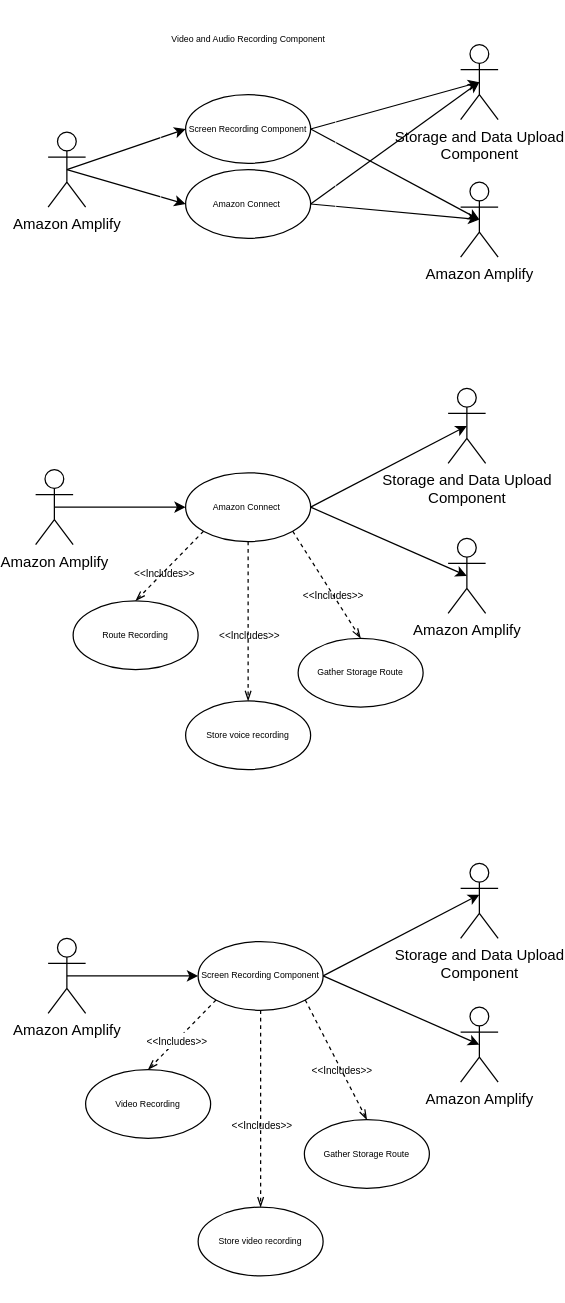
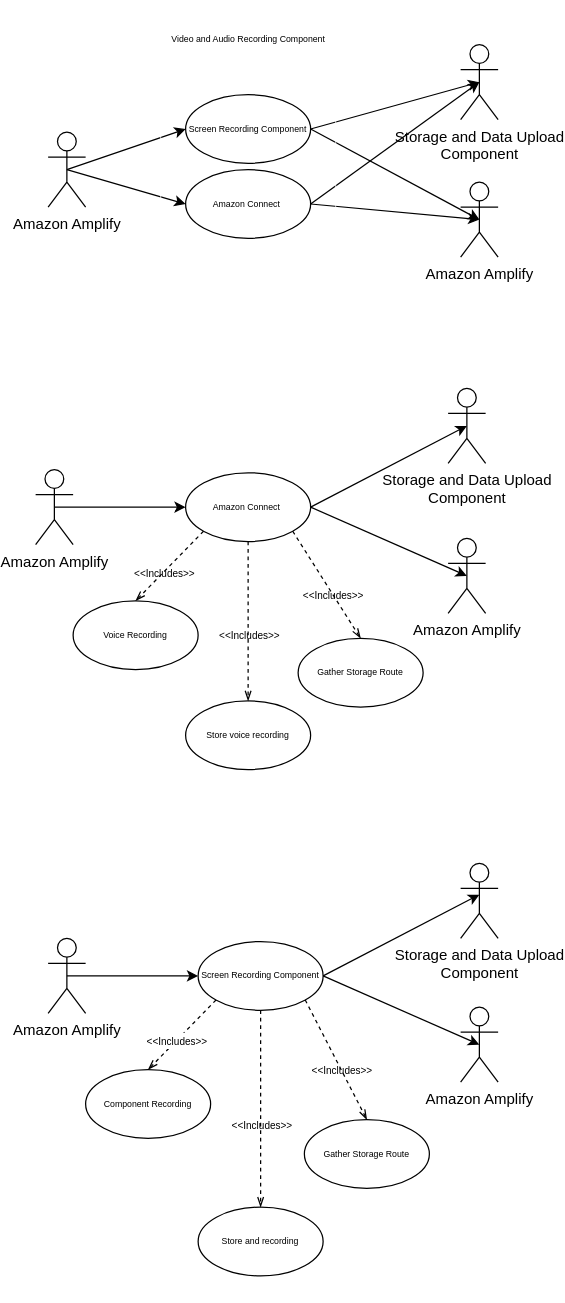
  <mxCell id="0" />
  <mxCell id="1" parent="0" />
  <mxCell id="2" style="edgeStyle=none;html=1;exitX=0.5;exitY=0.5;exitDx=0;exitDy=0;exitPerimeter=0;entryX=0;entryY=0.5;entryDx=0;entryDy=0;fontSize=7;" parent="1" source="4" target="14" edge="1"><mxGeometry relative="1" as="geometry" /></mxCell>
  <mxCell id="3" style="edgeStyle=none;html=1;exitX=0.5;exitY=0.5;exitDx=0;exitDy=0;exitPerimeter=0;entryX=0;entryY=0.5;entryDx=0;entryDy=0;fontSize=7;" parent="1" source="5" target="15" edge="1"><mxGeometry relative="1" as="geometry" /></mxCell>
  <mxCell id="4" value="Amazon Amplify" style="shape=umlActor;verticalLabelPosition=bottom;verticalAlign=top;html=1;fillColor=none;" parent="1" vertex="1"><mxGeometry x="20" y="375" width="30" height="60" as="geometry" /></mxCell>
  <mxCell id="5" value="Amazon Amplify" style="shape=umlActor;verticalLabelPosition=bottom;verticalAlign=top;html=1;fillColor=none;" parent="1" vertex="1"><mxGeometry x="30" y="750" width="30" height="60" as="geometry" /></mxCell>
  <mxCell id="6" style="edgeStyle=none;html=1;exitX=1;exitY=0.5;exitDx=0;exitDy=0;entryX=0.5;entryY=0.5;entryDx=0;entryDy=0;entryPerimeter=0;fontSize=7;" parent="1" source="14" target="18" edge="1"><mxGeometry relative="1" as="geometry" /></mxCell>
  <mxCell id="7" style="edgeStyle=none;html=1;exitX=1;exitY=0.5;exitDx=0;exitDy=0;entryX=0.5;entryY=0.5;entryDx=0;entryDy=0;entryPerimeter=0;fontSize=7;" parent="1" source="15" target="17" edge="1"><mxGeometry relative="1" as="geometry" /></mxCell>
  <mxCell id="8" style="edgeStyle=none;html=1;exitX=1;exitY=0.5;exitDx=0;exitDy=0;entryX=0.5;entryY=0.5;entryDx=0;entryDy=0;entryPerimeter=0;fontSize=7;" parent="1" source="14" target="16" edge="1"><mxGeometry relative="1" as="geometry" /></mxCell>
  <mxCell id="9" style="edgeStyle=none;html=1;exitX=1;exitY=0.5;exitDx=0;exitDy=0;entryX=0.5;entryY=0.5;entryDx=0;entryDy=0;entryPerimeter=0;fontSize=7;" parent="1" source="15" edge="1"><mxGeometry relative="1" as="geometry"><mxPoint x="375" y="715" as="targetPoint" /></mxGeometry></mxCell>
  <mxCell id="10" style="edgeStyle=none;html=1;exitX=0;exitY=1;exitDx=0;exitDy=0;entryX=0.5;entryY=0;entryDx=0;entryDy=0;dashed=1;endArrow=openThin;endFill=0;" parent="1" source="14" target="20" edge="1"><mxGeometry relative="1" as="geometry" /></mxCell>
  <mxCell id="11" value="&lt;font style=&quot;font-size: 8px&quot;&gt;&amp;lt;&amp;lt;Includes&amp;gt;&amp;gt;&lt;/font&gt;" style="edgeLabel;html=1;align=center;verticalAlign=middle;resizable=0;points=[];labelBackgroundColor=none;" parent="10" vertex="1" connectable="0"><mxGeometry x="0.154" relative="1" as="geometry"><mxPoint as="offset" /></mxGeometry></mxCell>
  <mxCell id="12" style="edgeStyle=none;html=1;exitX=0;exitY=1;exitDx=0;exitDy=0;entryX=0.5;entryY=0;entryDx=0;entryDy=0;dashed=1;endArrow=openThin;endFill=0;" parent="1" source="15" target="19" edge="1"><mxGeometry relative="1" as="geometry" /></mxCell>
  <mxCell id="13" value="&lt;font style=&quot;font-size: 8px&quot;&gt;&amp;lt;&amp;lt;Includes&amp;gt;&amp;gt;&lt;/font&gt;" style="edgeLabel;html=1;align=center;verticalAlign=middle;resizable=0;points=[];labelBackgroundColor=default;" parent="12" connectable="0" vertex="1"><mxGeometry x="0.154" relative="1" as="geometry"><mxPoint as="offset" /></mxGeometry></mxCell>
  <mxCell id="14" value="Amazon Connect " style="ellipse;fontSize=7;fillColor=none;" parent="1" vertex="1"><mxGeometry x="140" y="377.5" width="100" height="55" as="geometry" /></mxCell>
  <mxCell id="15" value="Screen Recording Component" style="ellipse;fontSize=7;fillColor=none;" parent="1" vertex="1"><mxGeometry x="150" y="752.5" width="100" height="55" as="geometry" /></mxCell>
  <mxCell id="16" value="Storage and Data Upload&lt;br&gt;Component" style="shape=umlActor;verticalLabelPosition=bottom;verticalAlign=top;html=1;fillColor=none;" parent="1" vertex="1"><mxGeometry x="350" y="310" width="30" height="60" as="geometry" /></mxCell>
  <mxCell id="17" value="Amazon Amplify" style="shape=umlActor;verticalLabelPosition=bottom;verticalAlign=top;html=1;fillColor=none;" parent="1" vertex="1"><mxGeometry x="360" y="805" width="30" height="60" as="geometry" /></mxCell>
  <mxCell id="18" value="Amazon Amplify" style="shape=umlActor;verticalLabelPosition=bottom;verticalAlign=top;html=1;fillColor=none;" parent="1" vertex="1"><mxGeometry x="350" y="430" width="30" height="60" as="geometry" /></mxCell>
- <mxCell id="19" value="Video Recording" style="ellipse;fontSize=7;fillColor=none;" parent="1" vertex="1"><mxGeometry x="60" y="855" width="100" height="55" as="geometry" /></mxCell>
- <mxCell id="20" value="Route Recording" style="ellipse;fontSize=7;fillColor=none;" parent="1" vertex="1"><mxGeometry x="50" y="480" width="100" height="55" as="geometry" /></mxCell>
- <mxCell id="21" value="Store video recording" style="ellipse;fontSize=7;fillColor=none;" parent="1" vertex="1"><mxGeometry x="150" y="965" width="100" height="55" as="geometry" /></mxCell>
+ <mxCell id="19" value="Component Recording" style="ellipse;fontSize=7;fillColor=none;" parent="1" vertex="1"><mxGeometry x="60" y="855" width="100" height="55" as="geometry" /></mxCell>
+ <mxCell id="20" value="Voice Recording" style="ellipse;fontSize=7;fillColor=none;" parent="1" vertex="1"><mxGeometry x="50" y="480" width="100" height="55" as="geometry" /></mxCell>
+ <mxCell id="21" value="Store and recording" style="ellipse;fontSize=7;fillColor=none;" parent="1" vertex="1"><mxGeometry x="150" y="965" width="100" height="55" as="geometry" /></mxCell>
  <mxCell id="22" value="Store voice recording" style="ellipse;fontSize=7;fillColor=none;" parent="1" vertex="1"><mxGeometry x="140" y="560" width="100" height="55" as="geometry" /></mxCell>
  <mxCell id="23" style="edgeStyle=none;html=1;exitX=0.5;exitY=1;exitDx=0;exitDy=0;entryX=0.5;entryY=0;entryDx=0;entryDy=0;dashed=1;endArrow=openThin;endFill=0;" parent="1" source="15" target="21" edge="1"><mxGeometry relative="1" as="geometry"><mxPoint x="227.325" y="824.995" as="sourcePoint" /><mxPoint x="172.68" y="880.55" as="targetPoint" /></mxGeometry></mxCell>
  <mxCell id="24" value="&lt;font style=&quot;font-size: 8px&quot;&gt;&amp;lt;&amp;lt;Includes&amp;gt;&amp;gt;&lt;/font&gt;" style="edgeLabel;html=1;align=center;verticalAlign=middle;resizable=0;points=[];labelBackgroundColor=none;" parent="23" connectable="0" vertex="1"><mxGeometry x="0.154" relative="1" as="geometry"><mxPoint as="offset" /></mxGeometry></mxCell>
  <mxCell id="25" style="edgeStyle=none;html=1;exitX=0.5;exitY=1;exitDx=0;exitDy=0;entryX=0.5;entryY=0;entryDx=0;entryDy=0;dashed=1;endArrow=openThin;endFill=0;" parent="1" source="14" target="22" edge="1"><mxGeometry relative="1" as="geometry"><mxPoint x="217.325" y="449.995" as="sourcePoint" /><mxPoint x="162.68" y="505.55" as="targetPoint" /></mxGeometry></mxCell>
  <mxCell id="26" value="&lt;font style=&quot;font-size: 8px&quot;&gt;&amp;lt;&amp;lt;Includes&amp;gt;&amp;gt;&lt;/font&gt;" style="edgeLabel;html=1;align=center;verticalAlign=middle;resizable=0;points=[];labelBackgroundColor=none;" parent="25" vertex="1" connectable="0"><mxGeometry x="0.154" relative="1" as="geometry"><mxPoint as="offset" /></mxGeometry></mxCell>
  <mxCell id="27" value="Storage and Data Upload&lt;br&gt;Component" style="shape=umlActor;verticalLabelPosition=bottom;verticalAlign=top;html=1;fillColor=none;" parent="1" vertex="1"><mxGeometry x="360" y="690" width="30" height="60" as="geometry" /></mxCell>
  <mxCell id="28" value="Gather Storage Route" style="ellipse;fontSize=7;fillColor=none;" parent="1" vertex="1"><mxGeometry x="230" y="510" width="100" height="55" as="geometry" /></mxCell>
  <mxCell id="29" value="Gather Storage Route" style="ellipse;fontSize=7;fillColor=none;" parent="1" vertex="1"><mxGeometry x="235" y="895" width="100" height="55" as="geometry" /></mxCell>
  <mxCell id="30" style="edgeStyle=none;html=1;exitX=1;exitY=1;exitDx=0;exitDy=0;entryX=0.5;entryY=0;entryDx=0;entryDy=0;dashed=1;endArrow=openThin;endFill=0;" parent="1" source="14" target="28" edge="1"><mxGeometry relative="1" as="geometry"><mxPoint x="200" y="442.5" as="sourcePoint" /><mxPoint x="200" y="570" as="targetPoint" /></mxGeometry></mxCell>
  <mxCell id="31" value="&lt;font style=&quot;font-size: 8px&quot;&gt;&amp;lt;&amp;lt;Includes&amp;gt;&amp;gt;&lt;/font&gt;" style="edgeLabel;html=1;align=center;verticalAlign=middle;resizable=0;points=[];labelBackgroundColor=none;" parent="30" vertex="1" connectable="0"><mxGeometry x="0.154" relative="1" as="geometry"><mxPoint as="offset" /></mxGeometry></mxCell>
  <mxCell id="32" style="edgeStyle=none;html=1;exitX=1;exitY=1;exitDx=0;exitDy=0;entryX=0.5;entryY=0;entryDx=0;entryDy=0;dashed=1;endArrow=openThin;endFill=0;" parent="1" source="15" target="29" edge="1"><mxGeometry relative="1" as="geometry"><mxPoint x="210" y="817.5" as="sourcePoint" /><mxPoint x="210" y="975" as="targetPoint" /></mxGeometry></mxCell>
  <mxCell id="33" value="&lt;font style=&quot;font-size: 8px&quot;&gt;&amp;lt;&amp;lt;Includes&amp;gt;&amp;gt;&lt;/font&gt;" style="edgeLabel;html=1;align=center;verticalAlign=middle;resizable=0;points=[];labelBackgroundColor=none;" parent="32" connectable="0" vertex="1"><mxGeometry x="0.154" relative="1" as="geometry"><mxPoint as="offset" /></mxGeometry></mxCell>
  <mxCell id="34" style="edgeStyle=none;html=1;exitX=0.5;exitY=0.5;exitDx=0;exitDy=0;exitPerimeter=0;entryX=0;entryY=0.5;entryDx=0;entryDy=0;fontSize=7;" parent="1" source="36" target="39" edge="1"><mxGeometry relative="1" as="geometry" /></mxCell>
  <mxCell id="35" style="edgeStyle=none;html=1;exitX=0.5;exitY=0.5;exitDx=0;exitDy=0;exitPerimeter=0;entryX=0;entryY=0.5;entryDx=0;entryDy=0;fontSize=7;" parent="1" source="36" target="42" edge="1"><mxGeometry relative="1" as="geometry" /></mxCell>
  <mxCell id="36" value="Amazon Amplify" style="shape=umlActor;verticalLabelPosition=bottom;verticalAlign=top;html=1;fillColor=none;" parent="1" vertex="1"><mxGeometry x="30" y="105" width="30" height="60" as="geometry" /></mxCell>
  <mxCell id="37" style="edgeStyle=none;html=1;exitX=1;exitY=0.5;exitDx=0;exitDy=0;entryX=0.5;entryY=0.5;entryDx=0;entryDy=0;entryPerimeter=0;fontSize=7;" parent="1" source="39" target="43" edge="1"><mxGeometry relative="1" as="geometry" /></mxCell>
  <mxCell id="38" style="edgeStyle=none;html=1;exitX=1;exitY=0.5;exitDx=0;exitDy=0;entryX=0.5;entryY=0.5;entryDx=0;entryDy=0;entryPerimeter=0;fontSize=7;" parent="1" source="39" target="44" edge="1"><mxGeometry relative="1" as="geometry" /></mxCell>
  <mxCell id="39" value="Screen Recording Component" style="ellipse;fontSize=7;fillColor=none;" parent="1" vertex="1"><mxGeometry x="140" y="75" width="100" height="55" as="geometry" /></mxCell>
  <mxCell id="40" style="edgeStyle=none;html=1;exitX=1;exitY=0.5;exitDx=0;exitDy=0;entryX=0.5;entryY=0.5;entryDx=0;entryDy=0;entryPerimeter=0;fontSize=7;" parent="1" source="42" target="44" edge="1"><mxGeometry relative="1" as="geometry" /></mxCell>
  <mxCell id="41" style="edgeStyle=none;html=1;exitX=1;exitY=0.5;exitDx=0;exitDy=0;entryX=0.5;entryY=0.5;entryDx=0;entryDy=0;entryPerimeter=0;fontSize=7;" parent="1" source="42" target="43" edge="1"><mxGeometry relative="1" as="geometry" /></mxCell>
  <mxCell id="42" value="Amazon Connect " style="ellipse;fontSize=7;fillColor=none;" parent="1" vertex="1"><mxGeometry x="140" y="135" width="100" height="55" as="geometry" /></mxCell>
  <mxCell id="43" value="Storage and Data Upload &lt;br&gt;Component" style="shape=umlActor;verticalLabelPosition=bottom;verticalAlign=top;html=1;fillColor=none;" parent="1" vertex="1"><mxGeometry x="360" y="35" width="30" height="60" as="geometry" /></mxCell>
  <mxCell id="44" value="Amazon Amplify" style="shape=umlActor;verticalLabelPosition=bottom;verticalAlign=top;html=1;fillColor=none;" parent="1" vertex="1"><mxGeometry x="360" y="145" width="30" height="60" as="geometry" /></mxCell>
  <mxCell id="45" value="Video and Audio Recording Component" style="html=1;align=center;verticalAlign=top;rounded=1;absoluteArcSize=1;arcSize=10;dashed=0;fontSize=7;glass=0;opacity=60;strokeColor=#FFFFFF;fillColor=none;" parent="1" vertex="1"><mxGeometry x="120" y="20" width="140" height="230" as="geometry" /></mxCell>
